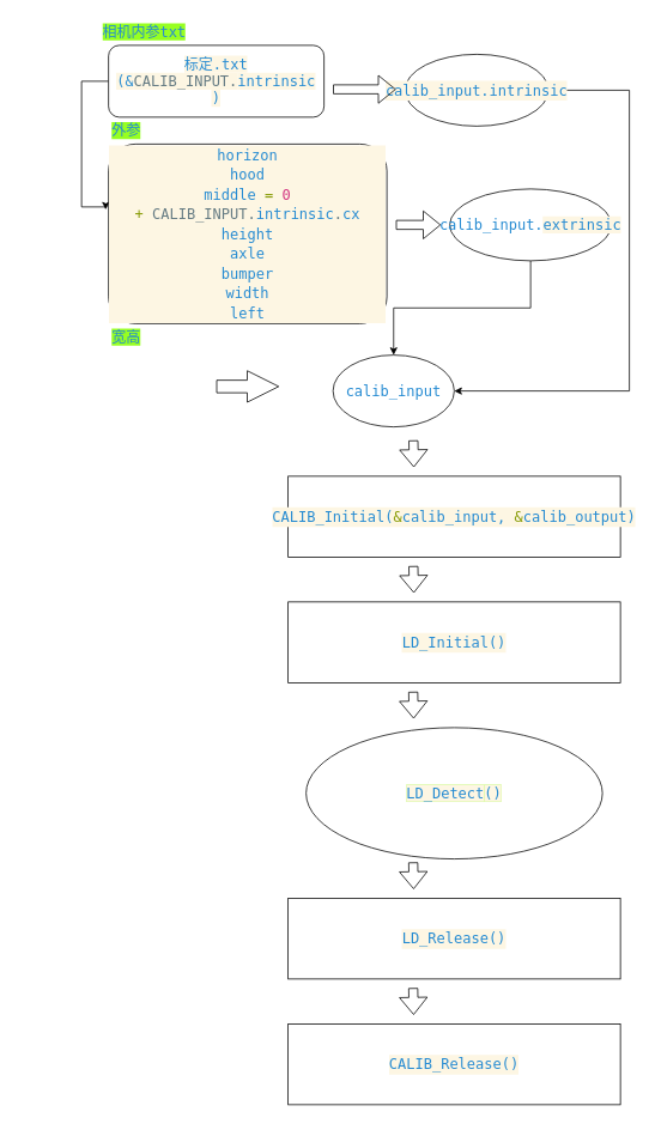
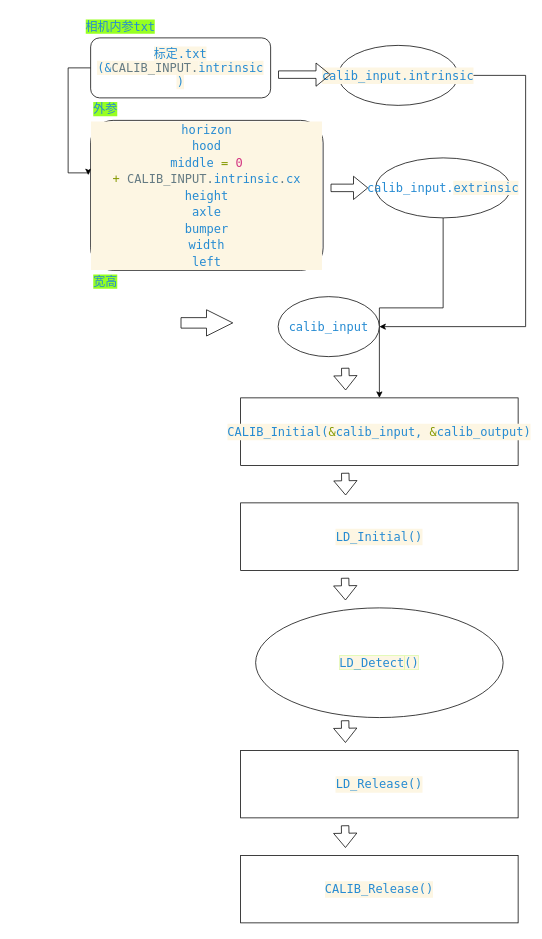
  <mxCell id="0" />
  <mxCell id="1" parent="0" />
  <mxCell id="2" value="&lt;div style=&quot;color: rgb(101, 123, 131); background-color: rgb(253, 246, 227); font-family: &amp;quot;Comic Sans MS Cursiva&amp;quot;, &amp;quot;Comic Sans MS&amp;quot;, monospace, Consolas, &amp;quot;Courier New&amp;quot;, monospace; font-size: 16px; line-height: 22px;&quot;&gt;&lt;div style=&quot;line-height: 22px;&quot;&gt;&lt;span style=&quot;color: #268bd2;&quot;&gt;CALIB_Initial(&lt;/span&gt;&lt;span style=&quot;color: rgb(133, 153, 0);&quot;&gt;&amp;amp;&lt;/span&gt;&lt;span style=&quot;color: rgb(38, 139, 210);&quot;&gt;calib_input,&amp;nbsp;&lt;/span&gt;&lt;span style=&quot;color: rgb(133, 153, 0);&quot;&gt;&amp;amp;&lt;/span&gt;&lt;span style=&quot;color: rgb(38, 139, 210);&quot;&gt;calib_output&lt;/span&gt;&lt;span style=&quot;color: rgb(38, 139, 210);&quot;&gt;)&lt;/span&gt;&lt;/div&gt;&lt;/div&gt;" style="rounded=0;whiteSpace=wrap;html=1;" parent="1" vertex="1"><mxGeometry x="320" y="530" width="370" height="90" as="geometry" /></mxCell>
  <mxCell id="3" style="edgeStyle=orthogonalEdgeStyle;rounded=0;orthogonalLoop=1;jettySize=auto;html=1;exitX=1;exitY=0.5;exitDx=0;exitDy=0;entryX=1;entryY=0.5;entryDx=0;entryDy=0;" parent="1" source="4" target="13" edge="1"><mxGeometry relative="1" as="geometry"><mxPoint x="790" y="190" as="targetPoint" /><Array as="points"><mxPoint x="700" y="100" /><mxPoint x="700" y="435" /></Array></mxGeometry></mxCell>
  <mxCell id="4" value="&lt;div style=&quot;color: rgb(101, 123, 131); background-color: rgb(253, 246, 227); font-family: &amp;quot;Comic Sans MS Cursiva&amp;quot;, &amp;quot;Comic Sans MS&amp;quot;, monospace, Consolas, &amp;quot;Courier New&amp;quot;, monospace; font-size: 16px; line-height: 22px;&quot;&gt;&lt;span style=&quot;color: #268bd2;&quot;&gt;calib_input.&lt;/span&gt;&lt;span style=&quot;color: rgb(38, 139, 210);&quot;&gt;intrinsic&lt;/span&gt;&lt;/div&gt;" style="ellipse;whiteSpace=wrap;html=1;" parent="1" vertex="1"><mxGeometry x="450" y="60" width="160" height="80" as="geometry" /></mxCell>
- <mxCell id="5" style="edgeStyle=orthogonalEdgeStyle;rounded=0;orthogonalLoop=1;jettySize=auto;html=1;exitX=0.5;exitY=1;exitDx=0;exitDy=0;" parent="1" source="6" target="13" edge="1"><mxGeometry relative="1" as="geometry" /></mxCell>
+ <mxCell id="5" style="edgeStyle=orthogonalEdgeStyle;rounded=0;orthogonalLoop=1;jettySize=auto;html=1;exitX=0.5;exitY=1;exitDx=0;exitDy=0;" parent="1" source="6" target="2" edge="1"><mxGeometry relative="1" as="geometry" /></mxCell>
  <mxCell id="6" value="&lt;span style=&quot;font-family: &amp;quot;Comic Sans MS Cursiva&amp;quot;, &amp;quot;Comic Sans MS&amp;quot;, monospace, Consolas, &amp;quot;Courier New&amp;quot;, monospace; font-size: 16px; color: rgb(38, 139, 210);&quot;&gt;calib_input.&lt;/span&gt;&lt;span style=&quot;color: rgb(38, 139, 210); background-color: rgb(253, 246, 227); font-family: &amp;quot;Comic Sans MS Cursiva&amp;quot;, &amp;quot;Comic Sans MS&amp;quot;, monospace, Consolas, &amp;quot;Courier New&amp;quot;, monospace; font-size: 16px;&quot;&gt;extrinsic&lt;/span&gt;" style="ellipse;whiteSpace=wrap;html=1;" parent="1" vertex="1"><mxGeometry x="500" y="210" width="180" height="80" as="geometry" /></mxCell>
  <mxCell id="7" style="edgeStyle=orthogonalEdgeStyle;rounded=0;orthogonalLoop=1;jettySize=auto;html=1;exitX=0;exitY=0.5;exitDx=0;exitDy=0;entryX=-0.01;entryY=0.365;entryDx=0;entryDy=0;entryPerimeter=0;" edge="1" parent="1" source="8" target="10"><mxGeometry relative="1" as="geometry"><mxPoint x="50" y="230" as="targetPoint" /><Array as="points"><mxPoint x="90" y="90" /><mxPoint x="90" y="230" /><mxPoint x="117" y="230" /></Array></mxGeometry></mxCell>
  <mxCell id="8" value="&lt;font face=&quot;Comic Sans MS Cursiva, Comic Sans MS, monospace, Consolas, Courier New, monospace&quot; color=&quot;#268bd2&quot;&gt;&lt;span style=&quot;font-size: 16px; background-color: rgb(253, 246, 227);&quot;&gt;标定.txt (&lt;/span&gt;&lt;/font&gt;&lt;span style=&quot;font-family: &amp;quot;Comic Sans MS Cursiva&amp;quot;, &amp;quot;Comic Sans MS&amp;quot;, monospace, Consolas, &amp;quot;Courier New&amp;quot;, monospace; font-size: 16px; background-color: rgb(253, 246, 227); color: rgb(38, 139, 210);&quot;&gt;&amp;amp;&lt;/span&gt;&lt;span style=&quot;color: rgb(101, 123, 131); font-family: &amp;quot;Comic Sans MS Cursiva&amp;quot;, &amp;quot;Comic Sans MS&amp;quot;, monospace, Consolas, &amp;quot;Courier New&amp;quot;, monospace; font-size: 16px; background-color: rgb(253, 246, 227);&quot;&gt;CALIB_INPUT.&lt;/span&gt;&lt;span style=&quot;font-family: &amp;quot;Comic Sans MS Cursiva&amp;quot;, &amp;quot;Comic Sans MS&amp;quot;, monospace, Consolas, &amp;quot;Courier New&amp;quot;, monospace; font-size: 16px; background-color: rgb(253, 246, 227); color: rgb(38, 139, 210);&quot;&gt;intrinsic&lt;/span&gt;&lt;font face=&quot;Comic Sans MS Cursiva, Comic Sans MS, monospace, Consolas, Courier New, monospace&quot; color=&quot;#268bd2&quot;&gt;&lt;span style=&quot;font-size: 16px; background-color: rgb(253, 246, 227);&quot;&gt;&lt;br&gt;)&lt;/span&gt;&lt;/font&gt;" style="rounded=1;whiteSpace=wrap;html=1;" parent="1" vertex="1"><mxGeometry x="120" y="50" width="240" height="80" as="geometry" /></mxCell>
  <mxCell id="9" value="" style="shape=flexArrow;endArrow=classic;html=1;rounded=0;" parent="1" edge="1"><mxGeometry width="50" height="50" relative="1" as="geometry"><mxPoint x="370" y="99" as="sourcePoint" /><mxPoint x="440" y="99" as="targetPoint" /></mxGeometry></mxCell>
  <mxCell id="10" value="&lt;div style=&quot;color: rgb(101, 123, 131); background-color: rgb(253, 246, 227); font-family: &amp;quot;Comic Sans MS Cursiva&amp;quot;, &amp;quot;Comic Sans MS&amp;quot;, monospace, Consolas, &amp;quot;Courier New&amp;quot;, monospace; font-size: 16px; line-height: 22px;&quot;&gt;&lt;span style=&quot;color: #268bd2;&quot;&gt;horizon&lt;br&gt;&lt;/span&gt;&lt;div style=&quot;line-height: 22px;&quot;&gt;&lt;span style=&quot;color: #268bd2;&quot;&gt;hood&lt;br&gt;&lt;/span&gt;&lt;div style=&quot;line-height: 22px;&quot;&gt;&lt;span style=&quot;color: #268bd2;&quot;&gt;middle&lt;/span&gt; &lt;span style=&quot;color: #859900;&quot;&gt;=&lt;/span&gt; &lt;span style=&quot;color: #d33682;&quot;&gt;0&lt;/span&gt; &lt;span style=&quot;color: #859900;&quot;&gt;+&lt;/span&gt;&amp;nbsp;&lt;span style=&quot;&quot;&gt;CALIB_INPUT&lt;/span&gt;.&lt;span style=&quot;color: rgb(38, 139, 210);&quot;&gt;intrinsic&lt;/span&gt;.&lt;span style=&quot;color: rgb(38, 139, 210);&quot;&gt;cx&lt;br&gt;&lt;/span&gt;&lt;div style=&quot;line-height: 22px;&quot;&gt;&lt;span style=&quot;color: #268bd2;&quot;&gt;height&lt;br&gt;&lt;/span&gt;&lt;div style=&quot;line-height: 22px;&quot;&gt;&lt;span style=&quot;color: #268bd2;&quot;&gt;axle&lt;br&gt;&lt;/span&gt;&lt;div style=&quot;line-height: 22px;&quot;&gt;&lt;span style=&quot;color: #268bd2;&quot;&gt;bumper&lt;br&gt;&lt;/span&gt;&lt;div style=&quot;line-height: 22px;&quot;&gt;&lt;span style=&quot;color: #268bd2;&quot;&gt;width&lt;/span&gt;&lt;/div&gt;&lt;div style=&quot;line-height: 22px;&quot;&gt;&lt;div style=&quot;line-height: 22px;&quot;&gt;&lt;span style=&quot;color: #268bd2;&quot;&gt;left&lt;/span&gt;&lt;/div&gt;&lt;/div&gt;&lt;/div&gt;&lt;/div&gt;&lt;/div&gt;&lt;/div&gt;&lt;/div&gt;&lt;/div&gt;" style="rounded=1;whiteSpace=wrap;html=1;" parent="1" vertex="1"><mxGeometry x="120" y="160" width="310" height="200" as="geometry" /></mxCell>
  <mxCell id="11" value="" style="shape=flexArrow;endArrow=classic;html=1;rounded=0;" parent="1" edge="1"><mxGeometry width="50" height="50" relative="1" as="geometry"><mxPoint x="440" y="250" as="sourcePoint" /><mxPoint x="490" y="250" as="targetPoint" /></mxGeometry></mxCell>
  <mxCell id="12" value="" style="shape=flexArrow;endArrow=classic;html=1;rounded=0;width=14;endSize=11.33;" parent="1" edge="1"><mxGeometry width="50" height="50" relative="1" as="geometry"><mxPoint x="240" y="430" as="sourcePoint" /><mxPoint x="310" y="430" as="targetPoint" /></mxGeometry></mxCell>
  <mxCell id="13" value="&lt;span style=&quot;font-family: &amp;quot;Comic Sans MS Cursiva&amp;quot;, &amp;quot;Comic Sans MS&amp;quot;, monospace, Consolas, &amp;quot;Courier New&amp;quot;, monospace; font-size: 16px; color: rgb(38, 139, 210);&quot;&gt;calib_input&lt;/span&gt;" style="ellipse;whiteSpace=wrap;html=1;" parent="1" vertex="1"><mxGeometry x="370" y="395" width="135" height="80" as="geometry" /></mxCell>
  <mxCell id="14" value="&lt;span style=&quot;color: rgba(0, 0, 0, 0); font-family: monospace; font-size: 0px; text-align: start;&quot;&gt;%3CmxGraphModel%3E%3Croot%3E%3CmxCell%20id%3D%220%22%2F%3E%3CmxCell%20id%3D%221%22%20parent%3D%220%22%2F%3E%3CmxCell%20id%3D%222%22%20value%3D%22%26lt%3Bspan%20style%3D%26quot%3Bfont-family%3A%20%26amp%3Bquot%3BComic%20Sans%20MS%20Cursiva%26amp%3Bquot%3B%2C%20%26amp%3Bquot%3BComic%20Sans%20MS%26amp%3Bquot%3B%2C%20monospace%2C%20Consolas%2C%20%26amp%3Bquot%3BCourier%20New%26amp%3Bquot%3B%2C%20monospace%3B%20font-size%3A%2016px%3B%20color%3A%20rgb(38%2C%20139%2C%20210)%3B%26quot%3B%26gt%3Bcalib_input.%26lt%3B%2Fspan%26gt%3B%26lt%3Bspan%20style%3D%26quot%3Bcolor%3A%20rgb(38%2C%20139%2C%20210)%3B%20background-color%3A%20rgb(253%2C%20246%2C%20227)%3B%20font-family%3A%20%26amp%3Bquot%3BComic%20Sans%20MS%20Cursiva%26amp%3Bquot%3B%2C%20%26amp%3Bquot%3BComic%20Sans%20MS%26amp%3Bquot%3B%2C%20monospace%2C%20Consolas%2C%20%26amp%3Bquot%3BCourier%20New%26amp%3Bquot%3B%2C%20monospace%3B%20font-size%3A%2016px%3B%26quot%3B%26gt%3Bextrinsic%26lt%3B%2Fspan%26gt%3B%22%20style%3D%22ellipse%3BwhiteSpace%3Dwrap%3Bhtml%3D1%3B%22%20vertex%3D%221%22%20parent%3D%221%22%3E%3CmxGeometry%20x%3D%22110%22%20y%3D%22190%22%20width%3D%22180%22%20height%3D%2280%22%20as%3D%22geometry%22%2F%3E%3C%2FmxCell%3E%3C%2Froot%3E%3C%2FmxGraphModel%3E&lt;/span&gt;" style="text;html=1;strokeColor=none;fillColor=none;align=center;verticalAlign=middle;whiteSpace=wrap;rounded=0;" parent="1" vertex="1"><mxGeometry x="20" y="85" width="60" height="30" as="geometry" /></mxCell>
  <mxCell id="15" value="&lt;font face=&quot;Comic Sans MS Cursiva, Comic Sans MS, monospace, Consolas, Courier New, monospace&quot; color=&quot;#268bd2&quot;&gt;&lt;span style=&quot;font-size: 16px; background-color: rgb(151, 255, 33);&quot;&gt;相机内参txt&lt;/span&gt;&lt;/font&gt;" style="text;html=1;strokeColor=none;fillColor=none;align=center;verticalAlign=middle;whiteSpace=wrap;rounded=0;" parent="1" vertex="1"><mxGeometry x="110" y="20" width="100" height="30" as="geometry" /></mxCell>
  <mxCell id="16" value="&lt;font face=&quot;Comic Sans MS Cursiva, Comic Sans MS, monospace, Consolas, Courier New, monospace&quot; color=&quot;#268bd2&quot;&gt;&lt;span style=&quot;font-size: 16px; background-color: rgb(151, 255, 33);&quot;&gt;外参&lt;/span&gt;&lt;/font&gt;" style="text;html=1;strokeColor=none;fillColor=none;align=center;verticalAlign=middle;whiteSpace=wrap;rounded=0;" parent="1" vertex="1"><mxGeometry x="90" y="130" width="100" height="30" as="geometry" /></mxCell>
  <mxCell id="17" value="&lt;div style=&quot;color: rgb(101, 123, 131); background-color: rgb(253, 246, 227); font-family: &amp;quot;Comic Sans MS Cursiva&amp;quot;, &amp;quot;Comic Sans MS&amp;quot;, monospace, Consolas, &amp;quot;Courier New&amp;quot;, monospace; font-size: 16px; line-height: 22px;&quot;&gt;&lt;div style=&quot;line-height: 22px;&quot;&gt;&lt;div style=&quot;line-height: 22px;&quot;&gt;&lt;span style=&quot;color: #268bd2;&quot;&gt;LD_Initial()&lt;/span&gt;&lt;/div&gt;&lt;/div&gt;&lt;/div&gt;" style="rounded=0;whiteSpace=wrap;html=1;" parent="1" vertex="1"><mxGeometry x="320" y="670" width="370" height="90" as="geometry" /></mxCell>
  <mxCell id="18" value="&lt;div style=&quot;color: rgb(101, 123, 131); background-color: rgb(253, 246, 227); font-family: &amp;quot;Comic Sans MS Cursiva&amp;quot;, &amp;quot;Comic Sans MS&amp;quot;, monospace, Consolas, &amp;quot;Courier New&amp;quot;, monospace; font-size: 16px; line-height: 22px;&quot;&gt;&lt;div style=&quot;line-height: 22px;&quot;&gt;&lt;div style=&quot;line-height: 22px;&quot;&gt;&lt;span style=&quot;color: #268bd2;&quot;&gt;LD_Release()&lt;/span&gt;&lt;/div&gt;&lt;/div&gt;&lt;/div&gt;" style="rounded=0;whiteSpace=wrap;html=1;" parent="1" vertex="1"><mxGeometry x="320" y="1000" width="370" height="90" as="geometry" /></mxCell>
  <mxCell id="19" value="&lt;div style=&quot;color: rgb(101, 123, 131); background-color: rgb(253, 246, 227); font-family: &amp;quot;Comic Sans MS Cursiva&amp;quot;, &amp;quot;Comic Sans MS&amp;quot;, monospace, Consolas, &amp;quot;Courier New&amp;quot;, monospace; font-size: 16px; line-height: 22px;&quot;&gt;&lt;div style=&quot;line-height: 22px;&quot;&gt;&lt;div style=&quot;line-height: 22px;&quot;&gt;&lt;span style=&quot;color: #268bd2;&quot;&gt;CALIB_Release()&lt;/span&gt;&lt;/div&gt;&lt;/div&gt;&lt;/div&gt;" style="rounded=0;whiteSpace=wrap;html=1;" parent="1" vertex="1"><mxGeometry x="320" y="1140" width="370" height="90" as="geometry" /></mxCell>
  <mxCell id="20" value="" style="shape=flexArrow;endArrow=classic;html=1;rounded=0;" parent="1" edge="1"><mxGeometry width="50" height="50" relative="1" as="geometry"><mxPoint x="459.5" y="490" as="sourcePoint" /><mxPoint x="460" y="520" as="targetPoint" /></mxGeometry></mxCell>
  <mxCell id="21" value="" style="shape=flexArrow;endArrow=classic;html=1;rounded=0;" parent="1" edge="1"><mxGeometry width="50" height="50" relative="1" as="geometry"><mxPoint x="459.5" y="630" as="sourcePoint" /><mxPoint x="460" y="660" as="targetPoint" /></mxGeometry></mxCell>
  <mxCell id="22" value="&lt;font face=&quot;Comic Sans MS Cursiva, Comic Sans MS, monospace, Consolas, Courier New, monospace&quot; color=&quot;#268bd2&quot;&gt;&lt;span style=&quot;font-size: 16px; background-color: rgb(151, 255, 33);&quot;&gt;宽高&lt;/span&gt;&lt;/font&gt;" style="text;html=1;strokeColor=none;fillColor=none;align=center;verticalAlign=middle;whiteSpace=wrap;rounded=0;" parent="1" vertex="1"><mxGeometry x="90" y="360" width="100" height="30" as="geometry" /></mxCell>
  <mxCell id="23" value="&lt;span style=&quot;font-family: &amp;quot;Comic Sans MS Cursiva&amp;quot;, &amp;quot;Comic Sans MS&amp;quot;, monospace, Consolas, &amp;quot;Courier New&amp;quot;, monospace; font-size: 16px; background-color: rgb(253, 246, 227); color: rgb(38, 139, 210);&quot;&gt;LD_Detect&lt;/span&gt;&lt;span style=&quot;font-family: &amp;quot;Comic Sans MS Cursiva&amp;quot;, &amp;quot;Comic Sans MS&amp;quot;, monospace, Consolas, &amp;quot;Courier New&amp;quot;, monospace; font-size: 16px; background-color: rgb(253, 246, 227); color: rgb(38, 139, 210);&quot;&gt;()&lt;/span&gt;" style="ellipse;whiteSpace=wrap;html=1;labelBackgroundColor=#97FF21;" parent="1" vertex="1"><mxGeometry x="340" y="810" width="330" height="146.25" as="geometry" /></mxCell>
  <mxCell id="24" value="" style="shape=flexArrow;endArrow=classic;html=1;rounded=0;" parent="1" edge="1"><mxGeometry width="50" height="50" relative="1" as="geometry"><mxPoint x="459.29" y="770" as="sourcePoint" /><mxPoint x="459.79" y="800" as="targetPoint" /></mxGeometry></mxCell>
  <mxCell id="25" value="" style="shape=flexArrow;endArrow=classic;html=1;rounded=0;" parent="1" edge="1"><mxGeometry width="50" height="50" relative="1" as="geometry"><mxPoint x="459.29" y="960" as="sourcePoint" /><mxPoint x="459.79" y="990" as="targetPoint" /></mxGeometry></mxCell>
  <mxCell id="26" value="" style="shape=flexArrow;endArrow=classic;html=1;rounded=0;" parent="1" edge="1"><mxGeometry width="50" height="50" relative="1" as="geometry"><mxPoint x="459.29" y="1100" as="sourcePoint" /><mxPoint x="459.79" y="1130" as="targetPoint" /></mxGeometry></mxCell>
